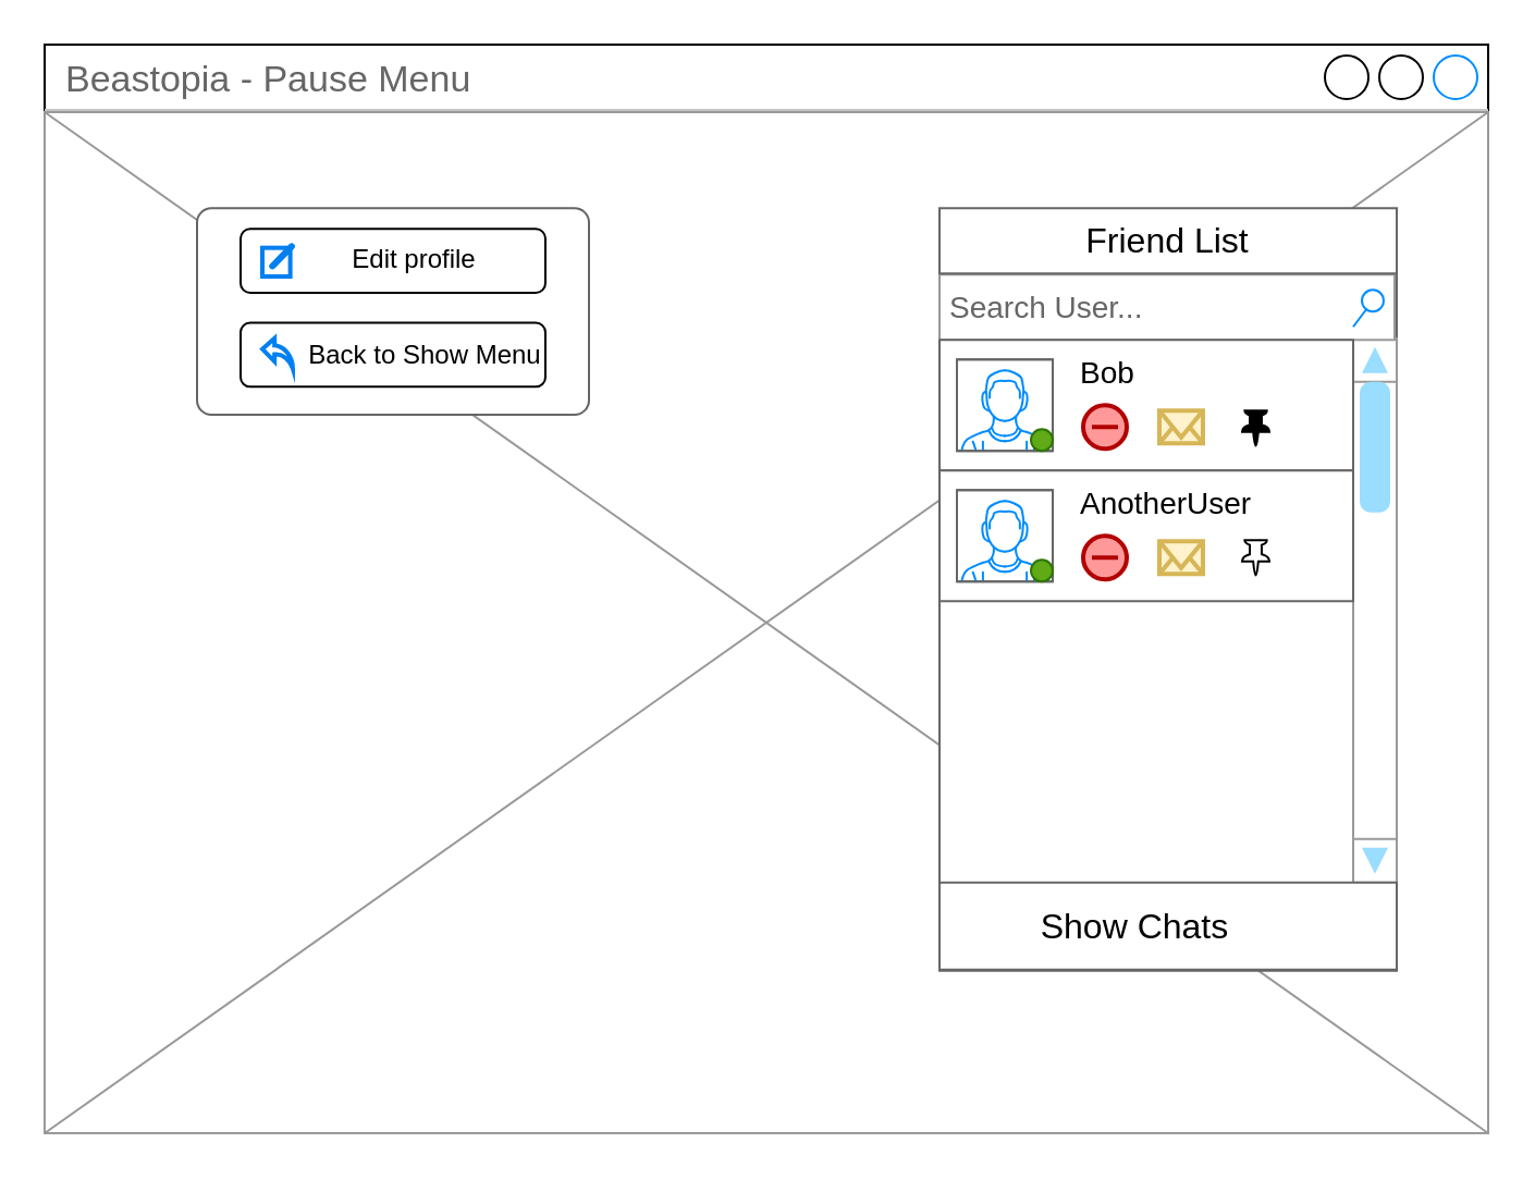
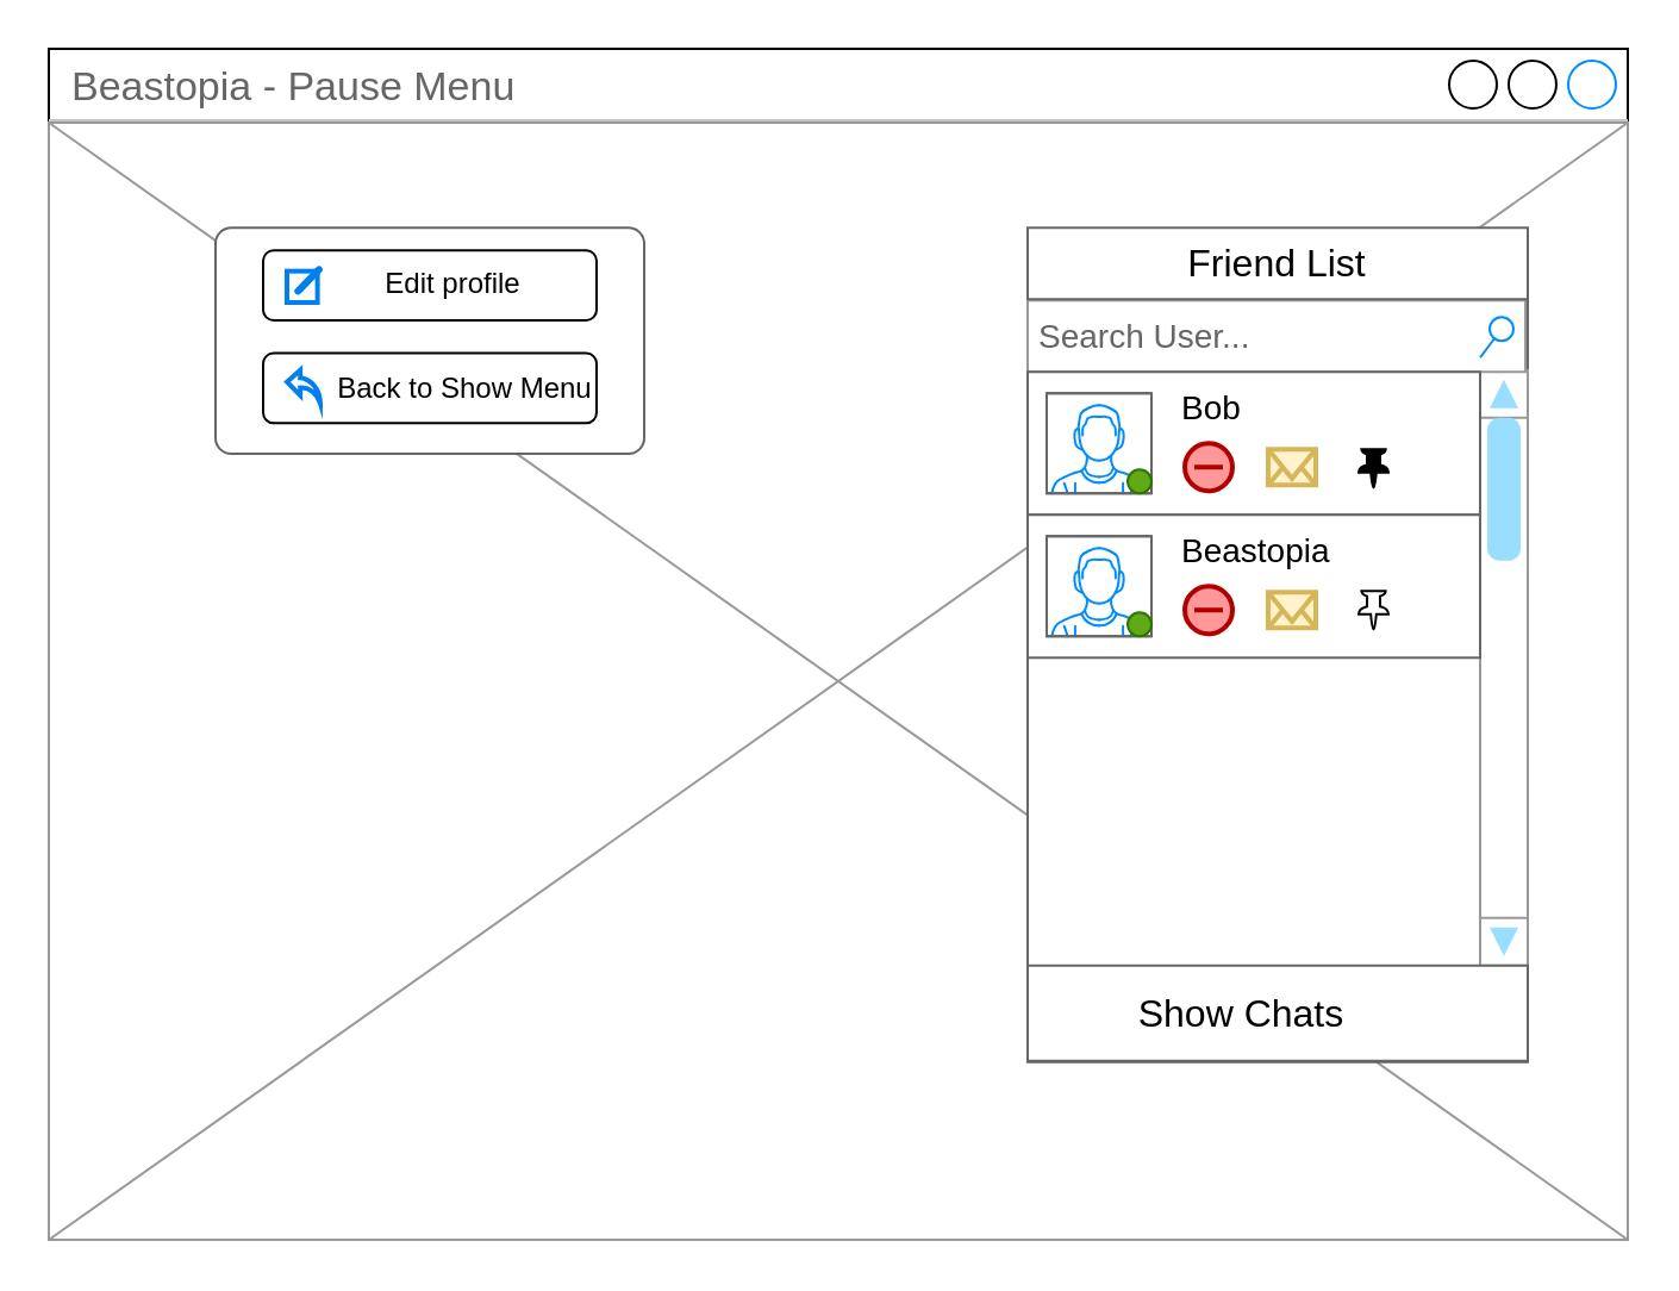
  <mxCell id="0" />
  <mxCell id="1" parent="0" />
  <mxCell id="2" value="Beastopia - Pause Menu" style="strokeWidth=1;shadow=0;dashed=0;align=center;html=1;shape=mxgraph.mockup.containers.window;align=left;verticalAlign=top;spacingLeft=8;strokeColor2=#008cff;strokeColor3=#c4c4c4;fontColor=#666666;mainText=;fontSize=17;labelBackgroundColor=none;whiteSpace=wrap;" parent="1" vertex="1"><mxGeometry x="20" y="20" width="663" height="500" as="geometry" /></mxCell>
  <mxCell id="3" value="" style="verticalLabelPosition=bottom;shadow=0;dashed=0;align=center;html=1;verticalAlign=top;strokeWidth=1;shape=mxgraph.mockup.graphics.simpleIcon;strokeColor=#999999;" parent="1" vertex="1"><mxGeometry x="20" y="51" width="663" height="469" as="geometry" /></mxCell>
  <mxCell id="4" value="" style="rounded=1;whiteSpace=wrap;html=1;arcSize=7;strokeColor=#666666;" parent="1" vertex="1"><mxGeometry x="90" y="95.13" width="180" height="94.87" as="geometry" /></mxCell>
  <mxCell id="5" value="&lt;p style=&quot;line-height: 20%;&quot;&gt;&lt;br&gt;&lt;/p&gt;" style="strokeWidth=1;shadow=0;dashed=0;align=center;html=1;shape=mxgraph.mockup.text.textBox;fontColor=#666666;align=left;fontSize=17;spacingLeft=4;spacingTop=-3;whiteSpace=wrap;strokeColor=#666666;mainText=" parent="1" vertex="1"><mxGeometry x="431" y="125.13" width="210" height="320.25" as="geometry" /></mxCell>
  <mxCell id="6" value="" style="verticalLabelPosition=bottom;shadow=0;dashed=0;align=center;html=1;verticalAlign=top;strokeWidth=1;shape=mxgraph.mockup.navigation.scrollBar;strokeColor=#999999;barPos=100;fillColor2=#99ddff;strokeColor2=none;direction=north;" parent="1" vertex="1"><mxGeometry x="621" y="154.88" width="20" height="250" as="geometry" /></mxCell>
  <mxCell id="7" value="&lt;font style=&quot;font-size: 14px;&quot;&gt;Search User...&lt;/font&gt;" style="strokeWidth=1;shadow=0;dashed=0;align=center;html=1;shape=mxgraph.mockup.forms.searchBox;strokeColor=#999999;mainText=;strokeColor2=#008cff;fontColor=#666666;fontSize=17;align=left;spacingLeft=3;whiteSpace=wrap;" parent="1" vertex="1"><mxGeometry x="431" y="125.63" width="209" height="30" as="geometry" /></mxCell>
  <mxCell id="8" value="" style="strokeWidth=1;shadow=0;dashed=0;align=center;html=1;shape=mxgraph.mockup.text.textBox;fontColor=#666666;align=left;fontSize=17;spacingLeft=4;spacingTop=-3;strokeColor=#666666;mainText=;whiteSpace=wrap;" parent="1" vertex="1"><mxGeometry x="431" y="95.13" width="210" height="30" as="geometry" /></mxCell>
  <mxCell id="9" value="" style="rounded=0;whiteSpace=wrap;html=1;strokeColor=#666666;" parent="1" vertex="1"><mxGeometry x="431" y="155.63" width="190" height="60" as="geometry" /></mxCell>
  <mxCell id="10" value="&lt;p style=&quot;line-height: 120%;&quot;&gt;&lt;span style=&quot;font-size: 14px;&quot;&gt;Bob&lt;/span&gt;&lt;/p&gt;" style="text;html=1;strokeColor=none;fillColor=none;align=left;verticalAlign=middle;whiteSpace=wrap;rounded=0;" parent="1" vertex="1"><mxGeometry x="494" y="164.63" width="98" height="12.5" as="geometry" /></mxCell>
  <mxCell id="11" value="" style="html=1;verticalLabelPosition=bottom;align=center;labelBackgroundColor=#ffffff;verticalAlign=top;strokeWidth=2;shadow=0;dashed=0;shape=mxgraph.ios7.icons.mail;fillColor=#fff2cc;strokeColor=#d6b656;" parent="1" vertex="1"><mxGeometry x="532" y="188.13" width="20" height="15" as="geometry" /></mxCell>
  <mxCell id="12" value="" style="verticalLabelPosition=bottom;shadow=0;dashed=0;align=center;html=1;verticalAlign=top;strokeWidth=1;shape=mxgraph.mockup.containers.userMale;strokeColor=#666666;strokeColor2=#008cff;" parent="1" vertex="1"><mxGeometry x="439" y="164.63" width="44" height="42" as="geometry" /></mxCell>
  <mxCell id="13" value="" style="ellipse;whiteSpace=wrap;html=1;aspect=fixed;fillColor=#60a917;fontColor=#ffffff;strokeColor=#2D7600;" parent="1" vertex="1"><mxGeometry x="473" y="196.63" width="10" height="10" as="geometry" /></mxCell>
  <mxCell id="14" value="" style="html=1;verticalLabelPosition=bottom;align=center;labelBackgroundColor=#ffffff;verticalAlign=top;strokeWidth=2;strokeColor=#B20000;shadow=0;dashed=0;shape=mxgraph.ios7.icons.delete;fillColor=#FF9999;fontColor=#ffffff;" parent="1" vertex="1"><mxGeometry x="497" y="185.63" width="20" height="20" as="geometry" /></mxCell>
  <mxCell id="15" value="" style="strokeWidth=1;shadow=0;dashed=0;align=center;html=1;shape=mxgraph.mockup.text.textBox;fontColor=#666666;align=left;fontSize=17;spacingLeft=4;spacingTop=-3;whiteSpace=wrap;strokeColor=#666666;mainText=" parent="1" vertex="1"><mxGeometry x="431" y="404.88" width="210" height="40" as="geometry" /></mxCell>
  <mxCell id="16" value="Friend List" style="text;html=1;strokeColor=none;fillColor=none;align=center;verticalAlign=middle;whiteSpace=wrap;rounded=0;fontSize=16;" parent="1" vertex="1"><mxGeometry x="463.5" y="94.63" width="144" height="30" as="geometry" /></mxCell>
  <mxCell id="17" value="Show Chats" style="text;html=1;strokeColor=none;fillColor=none;align=center;verticalAlign=middle;whiteSpace=wrap;rounded=0;fontSize=16;" parent="1" vertex="1"><mxGeometry x="449" y="409.88" width="144" height="30" as="geometry" /></mxCell>
  <mxCell id="18" value="" style="rounded=0;whiteSpace=wrap;html=1;strokeColor=#666666;" parent="1" vertex="1"><mxGeometry x="431" y="215.63" width="190" height="60" as="geometry" /></mxCell>
- <mxCell id="19" value="&lt;p style=&quot;line-height: 120%;&quot;&gt;&lt;span style=&quot;font-size: 14px;&quot;&gt;AnotherUser&lt;/span&gt;&lt;/p&gt;" style="text;html=1;strokeColor=none;fillColor=none;align=left;verticalAlign=middle;whiteSpace=wrap;rounded=0;" parent="1" vertex="1"><mxGeometry x="494" y="224.63" width="98" height="12.5" as="geometry" /></mxCell>
+ <mxCell id="19" value="&lt;p style=&quot;line-height: 120%;&quot;&gt;&lt;span style=&quot;font-size: 14px;&quot;&gt;Beastopia&lt;/span&gt;&lt;/p&gt;" style="text;html=1;strokeColor=none;fillColor=none;align=left;verticalAlign=middle;whiteSpace=wrap;rounded=0;" parent="1" vertex="1"><mxGeometry x="494" y="224.63" width="98" height="12.5" as="geometry" /></mxCell>
  <mxCell id="20" value="" style="html=1;verticalLabelPosition=bottom;align=center;labelBackgroundColor=#ffffff;verticalAlign=top;strokeWidth=2;shadow=0;dashed=0;shape=mxgraph.ios7.icons.mail;fillColor=#fff2cc;strokeColor=#d6b656;" parent="1" vertex="1"><mxGeometry x="532" y="248.13" width="20" height="15" as="geometry" /></mxCell>
  <mxCell id="21" value="" style="verticalLabelPosition=bottom;shadow=0;dashed=0;align=center;html=1;verticalAlign=top;strokeWidth=1;shape=mxgraph.mockup.containers.userMale;strokeColor=#666666;strokeColor2=#008cff;" parent="1" vertex="1"><mxGeometry x="439" y="224.63" width="44" height="42" as="geometry" /></mxCell>
  <mxCell id="22" value="" style="ellipse;whiteSpace=wrap;html=1;aspect=fixed;fillColor=#60a917;fontColor=#ffffff;strokeColor=#2D7600;" parent="1" vertex="1"><mxGeometry x="473" y="256.63" width="10" height="10" as="geometry" /></mxCell>
  <mxCell id="23" value="" style="html=1;verticalLabelPosition=bottom;align=center;labelBackgroundColor=#ffffff;verticalAlign=top;strokeWidth=2;strokeColor=#B20000;shadow=0;dashed=0;shape=mxgraph.ios7.icons.delete;fillColor=#FF9999;fontColor=#ffffff;" parent="1" vertex="1"><mxGeometry x="497" y="245.63" width="20" height="20" as="geometry" /></mxCell>
  <mxCell id="24" value="" style="rounded=1;whiteSpace=wrap;html=1;" parent="1" vertex="1"><mxGeometry x="110" y="104.63" width="140" height="29.37" as="geometry" /></mxCell>
  <mxCell id="25" value="Edit profile" style="text;html=1;strokeColor=none;fillColor=none;align=center;verticalAlign=middle;whiteSpace=wrap;rounded=0;" parent="1" vertex="1"><mxGeometry x="140" y="104" width="100" height="30" as="geometry" /></mxCell>
  <mxCell id="26" value="" style="html=1;verticalLabelPosition=bottom;align=center;labelBackgroundColor=#ffffff;verticalAlign=top;strokeWidth=2;strokeColor=#0080F0;shadow=0;dashed=0;shape=mxgraph.ios7.icons.edit;" parent="1" vertex="1"><mxGeometry x="120" y="112.12" width="14" height="14.38" as="geometry" /></mxCell>
  <mxCell id="27" value="" style="sketch=0;pointerEvents=1;shadow=0;dashed=0;html=1;labelPosition=center;verticalLabelPosition=bottom;verticalAlign=top;outlineConnect=0;align=center;shape=mxgraph.office.concepts.pin;fillColor=#000000;" parent="1" vertex="1"><mxGeometry x="570" y="188.13" width="12.5" height="16" as="geometry" /></mxCell>
  <mxCell id="28" value="" style="sketch=0;pointerEvents=1;shadow=0;dashed=0;html=1;labelPosition=center;verticalLabelPosition=bottom;verticalAlign=top;outlineConnect=0;align=center;shape=mxgraph.office.concepts.pin;" parent="1" vertex="1"><mxGeometry x="570" y="247.63" width="12.5" height="16" as="geometry" /></mxCell>
  <mxCell id="29" value="" style="rounded=1;whiteSpace=wrap;html=1;" vertex="1" parent="1"><mxGeometry x="110" y="147.76" width="140" height="29.37" as="geometry" /></mxCell>
  <mxCell id="30" value="Back to Show Menu" style="text;html=1;strokeColor=none;fillColor=none;align=center;verticalAlign=middle;whiteSpace=wrap;rounded=0;" vertex="1" parent="1"><mxGeometry x="140" y="147.76" width="110" height="30" as="geometry" /></mxCell>
  <mxCell id="31" value="" style="html=1;verticalLabelPosition=bottom;align=center;labelBackgroundColor=#ffffff;verticalAlign=top;strokeWidth=2;strokeColor=#0080F0;shadow=0;dashed=0;shape=mxgraph.ios7.icons.back;" vertex="1" parent="1"><mxGeometry x="120" y="154.88" width="14" height="14" as="geometry" /></mxCell>
